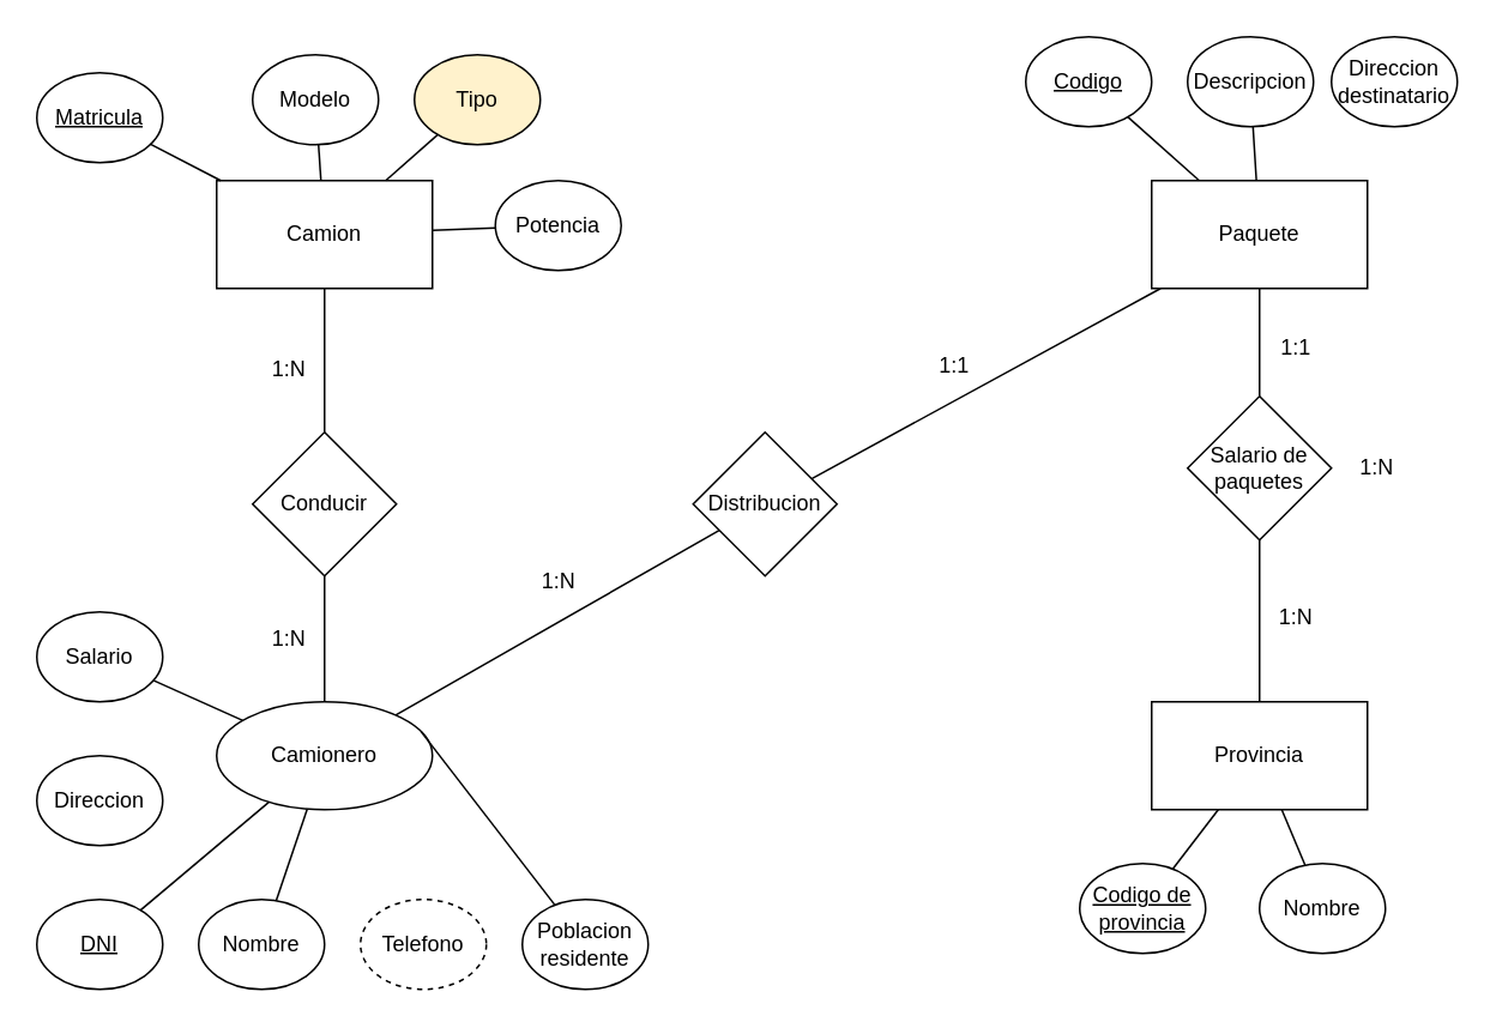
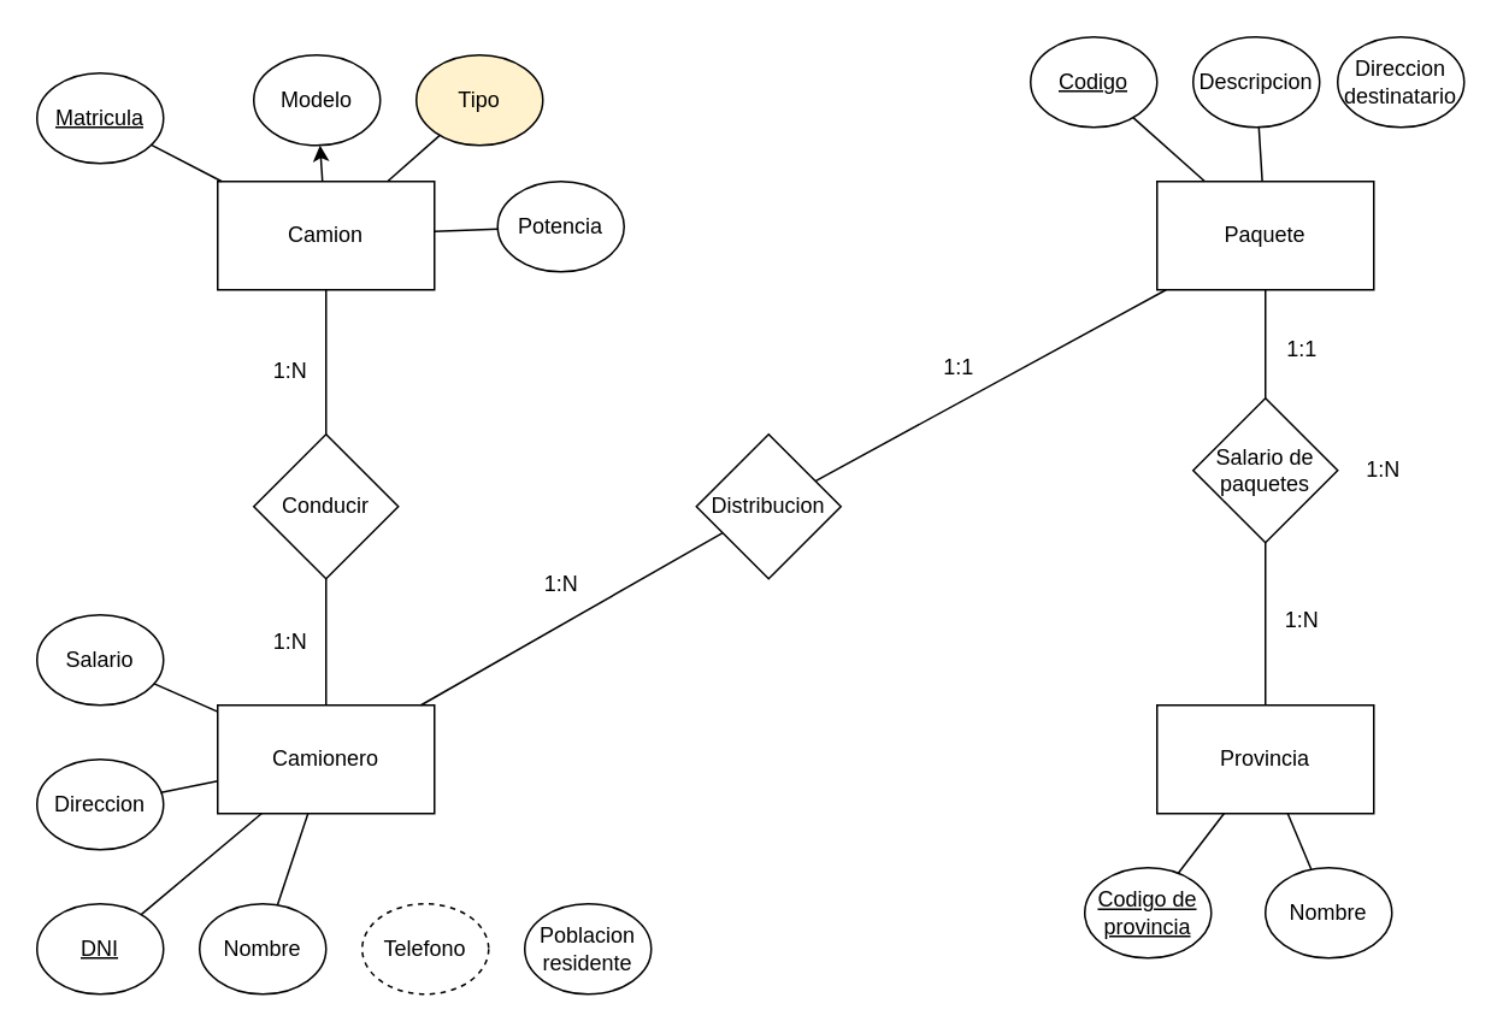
  <mxCell id="0" />
  <mxCell id="1" parent="0" />
  <mxCell id="2" value="Camion" style="rounded=0;whiteSpace=wrap;html=1;" vertex="1" parent="1"><mxGeometry x="120" y="100" width="120" height="60" as="geometry" /></mxCell>
- <mxCell id="3" value="Camionero" style="ellipse;whiteSpace=wrap;html=1;" vertex="1" parent="1"><mxGeometry x="120" y="390" width="120" height="60" as="geometry" /></mxCell>
+ <mxCell id="3" value="Camionero" style="rounded=0;whiteSpace=wrap;html=1;" vertex="1" parent="1"><mxGeometry x="120" y="390" width="120" height="60" as="geometry" /></mxCell>
  <mxCell id="4" value="Paquete" style="rounded=0;whiteSpace=wrap;html=1;" vertex="1" parent="1"><mxGeometry x="640" y="100" width="120" height="60" as="geometry" /></mxCell>
  <mxCell id="5" value="Provincia" style="rounded=0;whiteSpace=wrap;html=1;" vertex="1" parent="1"><mxGeometry x="640" y="390" width="120" height="60" as="geometry" /></mxCell>
  <mxCell id="6" value="&lt;u&gt;DNI&lt;/u&gt;" style="ellipse;whiteSpace=wrap;html=1;" vertex="1" parent="1"><mxGeometry x="20" y="500" width="70" height="50" as="geometry" /></mxCell>
  <mxCell id="7" value="Nombre" style="ellipse;whiteSpace=wrap;html=1;" vertex="1" parent="1"><mxGeometry x="110" y="500" width="70" height="50" as="geometry" /></mxCell>
  <mxCell id="8" value="Telefono" style="ellipse;whiteSpace=wrap;html=1;dashed=1;" vertex="1" parent="1"><mxGeometry x="200" y="500" width="70" height="50" as="geometry" /></mxCell>
  <mxCell id="9" value="Direccion" style="ellipse;whiteSpace=wrap;html=1;" vertex="1" parent="1"><mxGeometry x="20" y="420" width="70" height="50" as="geometry" /></mxCell>
  <mxCell id="10" value="Salario" style="ellipse;whiteSpace=wrap;html=1;" vertex="1" parent="1"><mxGeometry x="20" y="340" width="70" height="50" as="geometry" /></mxCell>
  <mxCell id="11" value="Poblacion residente" style="ellipse;whiteSpace=wrap;html=1;" vertex="1" parent="1"><mxGeometry x="290" y="500" width="70" height="50" as="geometry" /></mxCell>
  <mxCell id="12" value="&lt;u&gt;Codigo&lt;/u&gt;" style="ellipse;whiteSpace=wrap;html=1;" vertex="1" parent="1"><mxGeometry x="570" y="20" width="70" height="50" as="geometry" /></mxCell>
  <mxCell id="13" value="Descripcion" style="ellipse;whiteSpace=wrap;html=1;" vertex="1" parent="1"><mxGeometry x="660" y="20" width="70" height="50" as="geometry" /></mxCell>
  <mxCell id="14" value="Direccion destinatario" style="ellipse;whiteSpace=wrap;html=1;" vertex="1" parent="1"><mxGeometry x="740" y="20" width="70" height="50" as="geometry" /></mxCell>
  <mxCell id="15" value="" style="endArrow=none;html=1;rounded=0;" edge="1" parent="1" source="3" target="10"><mxGeometry width="50" height="50" relative="1" as="geometry"><mxPoint x="400" y="350" as="sourcePoint" /><mxPoint x="450" y="300" as="targetPoint" /></mxGeometry></mxCell>
+ <mxCell id="16" value="" style="endArrow=none;html=1;rounded=0;" edge="1" parent="1" source="3" target="9"><mxGeometry width="50" height="50" relative="1" as="geometry"><mxPoint x="400" y="350" as="sourcePoint" /><mxPoint x="450" y="300" as="targetPoint" /></mxGeometry></mxCell>
  <mxCell id="17" value="" style="endArrow=none;html=1;rounded=0;" edge="1" parent="1" source="3" target="6"><mxGeometry width="50" height="50" relative="1" as="geometry"><mxPoint x="400" y="350" as="sourcePoint" /><mxPoint x="450" y="300" as="targetPoint" /></mxGeometry></mxCell>
  <mxCell id="18" value="" style="endArrow=none;html=1;rounded=0;" edge="1" parent="1" source="3" target="7"><mxGeometry width="50" height="50" relative="1" as="geometry"><mxPoint x="400" y="350" as="sourcePoint" /><mxPoint x="450" y="300" as="targetPoint" /></mxGeometry></mxCell>
- <mxCell id="19" value="" style="endArrow=none;html=1;rounded=0;exitX=1;exitY=0.25;exitDx=0;exitDy=0;" edge="1" parent="1" source="3" target="11"><mxGeometry width="50" height="50" relative="1" as="geometry"><mxPoint x="400" y="350" as="sourcePoint" /><mxPoint x="450" y="300" as="targetPoint" /></mxGeometry></mxCell>
  <mxCell id="20" value="" style="endArrow=none;html=1;rounded=0;" edge="1" parent="1" source="12" target="4"><mxGeometry width="50" height="50" relative="1" as="geometry"><mxPoint x="400" y="350" as="sourcePoint" /><mxPoint x="450" y="300" as="targetPoint" /></mxGeometry></mxCell>
  <mxCell id="21" value="" style="endArrow=none;html=1;rounded=0;" edge="1" parent="1" source="13" target="4"><mxGeometry width="50" height="50" relative="1" as="geometry"><mxPoint x="400" y="350" as="sourcePoint" /><mxPoint x="450" y="300" as="targetPoint" /></mxGeometry></mxCell>
  <mxCell id="22" value="Distribucion" style="rhombus;whiteSpace=wrap;html=1;" vertex="1" parent="1"><mxGeometry x="385" y="240" width="80" height="80" as="geometry" /></mxCell>
  <mxCell id="23" value="Conducir" style="rhombus;whiteSpace=wrap;html=1;" vertex="1" parent="1"><mxGeometry x="140" y="240" width="80" height="80" as="geometry" /></mxCell>
  <mxCell id="24" value="" style="endArrow=none;html=1;rounded=0;exitX=0.5;exitY=0;exitDx=0;exitDy=0;" edge="1" parent="1" source="3" target="23"><mxGeometry width="50" height="50" relative="1" as="geometry"><mxPoint x="400" y="350" as="sourcePoint" /><mxPoint x="450" y="300" as="targetPoint" /></mxGeometry></mxCell>
  <mxCell id="25" value="" style="endArrow=none;html=1;rounded=0;exitX=0.5;exitY=0;exitDx=0;exitDy=0;" edge="1" parent="1" source="23" target="2"><mxGeometry width="50" height="50" relative="1" as="geometry"><mxPoint x="400" y="350" as="sourcePoint" /><mxPoint x="450" y="300" as="targetPoint" /></mxGeometry></mxCell>
  <mxCell id="26" value="1:N" style="text;html=1;align=center;verticalAlign=middle;resizable=0;points=[];autosize=1;strokeColor=none;fillColor=none;" vertex="1" parent="1"><mxGeometry x="140" y="190" width="40" height="30" as="geometry" /></mxCell>
  <mxCell id="27" value="1:N" style="text;html=1;align=center;verticalAlign=middle;resizable=0;points=[];autosize=1;strokeColor=none;fillColor=none;" vertex="1" parent="1"><mxGeometry x="140" y="340" width="40" height="30" as="geometry" /></mxCell>
  <mxCell id="28" value="&lt;u&gt;Codigo de provincia&lt;/u&gt;" style="ellipse;whiteSpace=wrap;html=1;" vertex="1" parent="1"><mxGeometry x="600" y="480" width="70" height="50" as="geometry" /></mxCell>
  <mxCell id="29" value="Nombre" style="ellipse;whiteSpace=wrap;html=1;" vertex="1" parent="1"><mxGeometry x="700" y="480" width="70" height="50" as="geometry" /></mxCell>
  <mxCell id="30" value="" style="endArrow=none;html=1;rounded=0;" edge="1" parent="1" source="28" target="5"><mxGeometry width="50" height="50" relative="1" as="geometry"><mxPoint x="400" y="360" as="sourcePoint" /><mxPoint x="450" y="310" as="targetPoint" /></mxGeometry></mxCell>
  <mxCell id="31" value="" style="endArrow=none;html=1;rounded=0;" edge="1" parent="1" source="29" target="5"><mxGeometry width="50" height="50" relative="1" as="geometry"><mxPoint x="400" y="360" as="sourcePoint" /><mxPoint x="450" y="310" as="targetPoint" /></mxGeometry></mxCell>
  <mxCell id="32" value="Salario de paquetes" style="rhombus;whiteSpace=wrap;html=1;" vertex="1" parent="1"><mxGeometry x="660" y="220" width="80" height="80" as="geometry" /></mxCell>
  <mxCell id="33" value="" style="endArrow=none;html=1;rounded=0;exitX=0.5;exitY=0;exitDx=0;exitDy=0;" edge="1" parent="1" source="32" target="4"><mxGeometry width="50" height="50" relative="1" as="geometry"><mxPoint x="400" y="350" as="sourcePoint" /><mxPoint x="450" y="300" as="targetPoint" /></mxGeometry></mxCell>
  <mxCell id="34" value="" style="endArrow=none;html=1;rounded=0;entryX=0.5;entryY=1;entryDx=0;entryDy=0;exitX=0.5;exitY=0;exitDx=0;exitDy=0;" edge="1" parent="1" source="5" target="32"><mxGeometry width="50" height="50" relative="1" as="geometry"><mxPoint x="400" y="350" as="sourcePoint" /><mxPoint x="450" y="300" as="targetPoint" /></mxGeometry></mxCell>
  <mxCell id="35" value="1:1" style="text;html=1;align=center;verticalAlign=middle;resizable=0;points=[];autosize=1;strokeColor=none;fillColor=none;" vertex="1" parent="1"><mxGeometry x="700" y="178" width="40" height="30" as="geometry" /></mxCell>
  <mxCell id="36" value="1:N" style="text;html=1;align=center;verticalAlign=middle;resizable=0;points=[];autosize=1;strokeColor=none;fillColor=none;" vertex="1" parent="1"><mxGeometry x="700" y="328" width="40" height="30" as="geometry" /></mxCell>
  <mxCell id="37" value="1:N" style="text;html=1;align=center;verticalAlign=middle;resizable=0;points=[];autosize=1;strokeColor=none;fillColor=none;" vertex="1" parent="1"><mxGeometry x="745" y="245" width="40" height="30" as="geometry" /></mxCell>
  <mxCell id="38" value="" style="endArrow=none;html=1;rounded=0;" edge="1" parent="1" source="3" target="22"><mxGeometry width="50" height="50" relative="1" as="geometry"><mxPoint x="400" y="350" as="sourcePoint" /><mxPoint x="450" y="300" as="targetPoint" /></mxGeometry></mxCell>
  <mxCell id="39" value="" style="endArrow=none;html=1;rounded=0;" edge="1" parent="1" source="22" target="4"><mxGeometry width="50" height="50" relative="1" as="geometry"><mxPoint x="400" y="350" as="sourcePoint" /><mxPoint x="450" y="300" as="targetPoint" /></mxGeometry></mxCell>
  <mxCell id="40" value="1:N" style="text;html=1;align=center;verticalAlign=middle;resizable=0;points=[];autosize=1;strokeColor=none;fillColor=none;" vertex="1" parent="1"><mxGeometry x="290" y="308" width="40" height="30" as="geometry" /></mxCell>
  <mxCell id="41" value="1:1" style="text;html=1;align=center;verticalAlign=middle;resizable=0;points=[];autosize=1;strokeColor=none;fillColor=none;" vertex="1" parent="1"><mxGeometry x="510" y="188" width="40" height="30" as="geometry" /></mxCell>
  <mxCell id="42" value="&lt;u&gt;Matricula&lt;/u&gt;" style="ellipse;whiteSpace=wrap;html=1;" vertex="1" parent="1"><mxGeometry x="20" y="40" width="70" height="50" as="geometry" /></mxCell>
- <mxCell id="43" value="" style="endArrow=none;html=1;rounded=0;" edge="1" parent="1" source="2" target="45"><mxGeometry width="50" height="50" relative="1" as="geometry"><mxPoint x="400" y="340" as="sourcePoint" /><mxPoint x="450" y="290" as="targetPoint" /></mxGeometry></mxCell>
+ <mxCell id="43" value="" style="endArrow=classic;html=1;rounded=0;" edge="1" parent="1" source="2" target="45"><mxGeometry width="50" height="50" relative="1" as="geometry"><mxPoint x="400" y="340" as="sourcePoint" /><mxPoint x="450" y="290" as="targetPoint" /></mxGeometry></mxCell>
  <mxCell id="44" value="" style="endArrow=none;html=1;rounded=0;" edge="1" parent="1" source="42" target="2"><mxGeometry width="50" height="50" relative="1" as="geometry"><mxPoint x="400" y="340" as="sourcePoint" /><mxPoint x="450" y="290" as="targetPoint" /></mxGeometry></mxCell>
  <mxCell id="45" value="Modelo" style="ellipse;whiteSpace=wrap;html=1;" vertex="1" parent="1"><mxGeometry x="140" y="30" width="70" height="50" as="geometry" /></mxCell>
  <mxCell id="46" value="Tipo" style="ellipse;whiteSpace=wrap;html=1;fillColor=#fff2cc;" vertex="1" parent="1"><mxGeometry x="230" y="30" width="70" height="50" as="geometry" /></mxCell>
  <mxCell id="47" value="" style="endArrow=none;html=1;rounded=0;" edge="1" parent="1" source="2" target="46"><mxGeometry width="50" height="50" relative="1" as="geometry"><mxPoint x="400" y="340" as="sourcePoint" /><mxPoint x="450" y="290" as="targetPoint" /></mxGeometry></mxCell>
  <mxCell id="48" value="Potencia" style="ellipse;whiteSpace=wrap;html=1;" vertex="1" parent="1"><mxGeometry x="275" y="100" width="70" height="50" as="geometry" /></mxCell>
  <mxCell id="49" value="" style="endArrow=none;html=1;rounded=0;" edge="1" parent="1" source="2" target="48"><mxGeometry width="50" height="50" relative="1" as="geometry"><mxPoint x="400" y="190" as="sourcePoint" /><mxPoint x="450" y="140" as="targetPoint" /></mxGeometry></mxCell>
